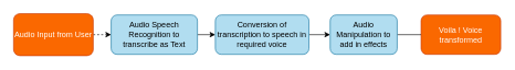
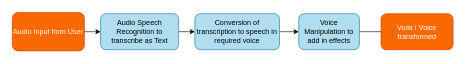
  <mxCell id="0" />
  <mxCell id="1" parent="0" />
- <mxCell id="2" value="" style="edgeStyle=none;html=1;fontColor=#FFFFFF;strokeColor=#000000;dashed=1;" edge="1" parent="1" source="3" target="6"><mxGeometry relative="1" as="geometry" /></mxCell>
+ <mxCell id="2" value="" style="edgeStyle=none;html=1;fontColor=#FFFFFF;strokeColor=#000000;" edge="1" parent="1" source="3" target="6"><mxGeometry relative="1" as="geometry" /></mxCell>
  <mxCell id="3" value="&lt;font color=&quot;#ffffff&quot;&gt;Audio Input from User&lt;/font&gt;" style="rounded=1;whiteSpace=wrap;html=1;fillColor=#fa6800;fontColor=#000000;strokeColor=#C73500;" vertex="1" parent="1"><mxGeometry x="20" y="20" width="120" height="64" as="geometry" /></mxCell>
  <mxCell id="4" value="&lt;font color=&quot;#ffffff&quot;&gt;Voila ! Voice transformed&lt;/font&gt;" style="rounded=1;whiteSpace=wrap;html=1;fillColor=#fa6800;fontColor=#000000;strokeColor=#C73500;" vertex="1" parent="1"><mxGeometry x="634" y="22" width="120" height="60" as="geometry" /></mxCell>
  <mxCell id="5" value="" style="edgeStyle=none;html=1;strokeColor=#000000;fontColor=#000000;" edge="1" parent="1" source="6" target="8"><mxGeometry relative="1" as="geometry" /></mxCell>
  <mxCell id="6" value="&lt;font color=&quot;#000000&quot;&gt;Audio Speech Recognition to transcribe as Text&lt;/font&gt;" style="whiteSpace=wrap;html=1;fillColor=#b1ddf0;strokeColor=#10739e;rounded=1;" vertex="1" parent="1"><mxGeometry x="167" y="22" width="130" height="60" as="geometry" /></mxCell>
  <mxCell id="7" value="" style="edgeStyle=none;html=1;strokeColor=#000000;fontColor=#000000;" edge="1" parent="1" source="8" target="10"><mxGeometry relative="1" as="geometry" /></mxCell>
  <mxCell id="8" value="&lt;font color=&quot;#000000&quot;&gt;Conversion of transcription to speech in required voice&lt;/font&gt;" style="whiteSpace=wrap;html=1;fillColor=#b1ddf0;strokeColor=#10739e;rounded=1;" vertex="1" parent="1"><mxGeometry x="324" y="22" width="141" height="60" as="geometry" /></mxCell>
  <mxCell id="9" value="" style="edgeStyle=none;html=1;strokeColor=#000000;fontColor=#000000;endArrow=none;" edge="1" parent="1" source="10" target="4"><mxGeometry relative="1" as="geometry" /></mxCell>
- <mxCell id="10" value="&lt;font color=&quot;#000000&quot;&gt;Audio Manipulation to add in effects&lt;/font&gt;" style="whiteSpace=wrap;html=1;fillColor=#b1ddf0;strokeColor=#10739e;rounded=1;" vertex="1" parent="1"><mxGeometry x="497" y="22" width="101" height="60" as="geometry" /></mxCell>
+ <mxCell id="10" value="&lt;font color=&quot;#000000&quot;&gt;Voice Manipulation to add in effects&lt;/font&gt;" style="whiteSpace=wrap;html=1;fillColor=#b1ddf0;strokeColor=#10739e;rounded=1;" vertex="1" parent="1"><mxGeometry x="497" y="22" width="101" height="60" as="geometry" /></mxCell>
